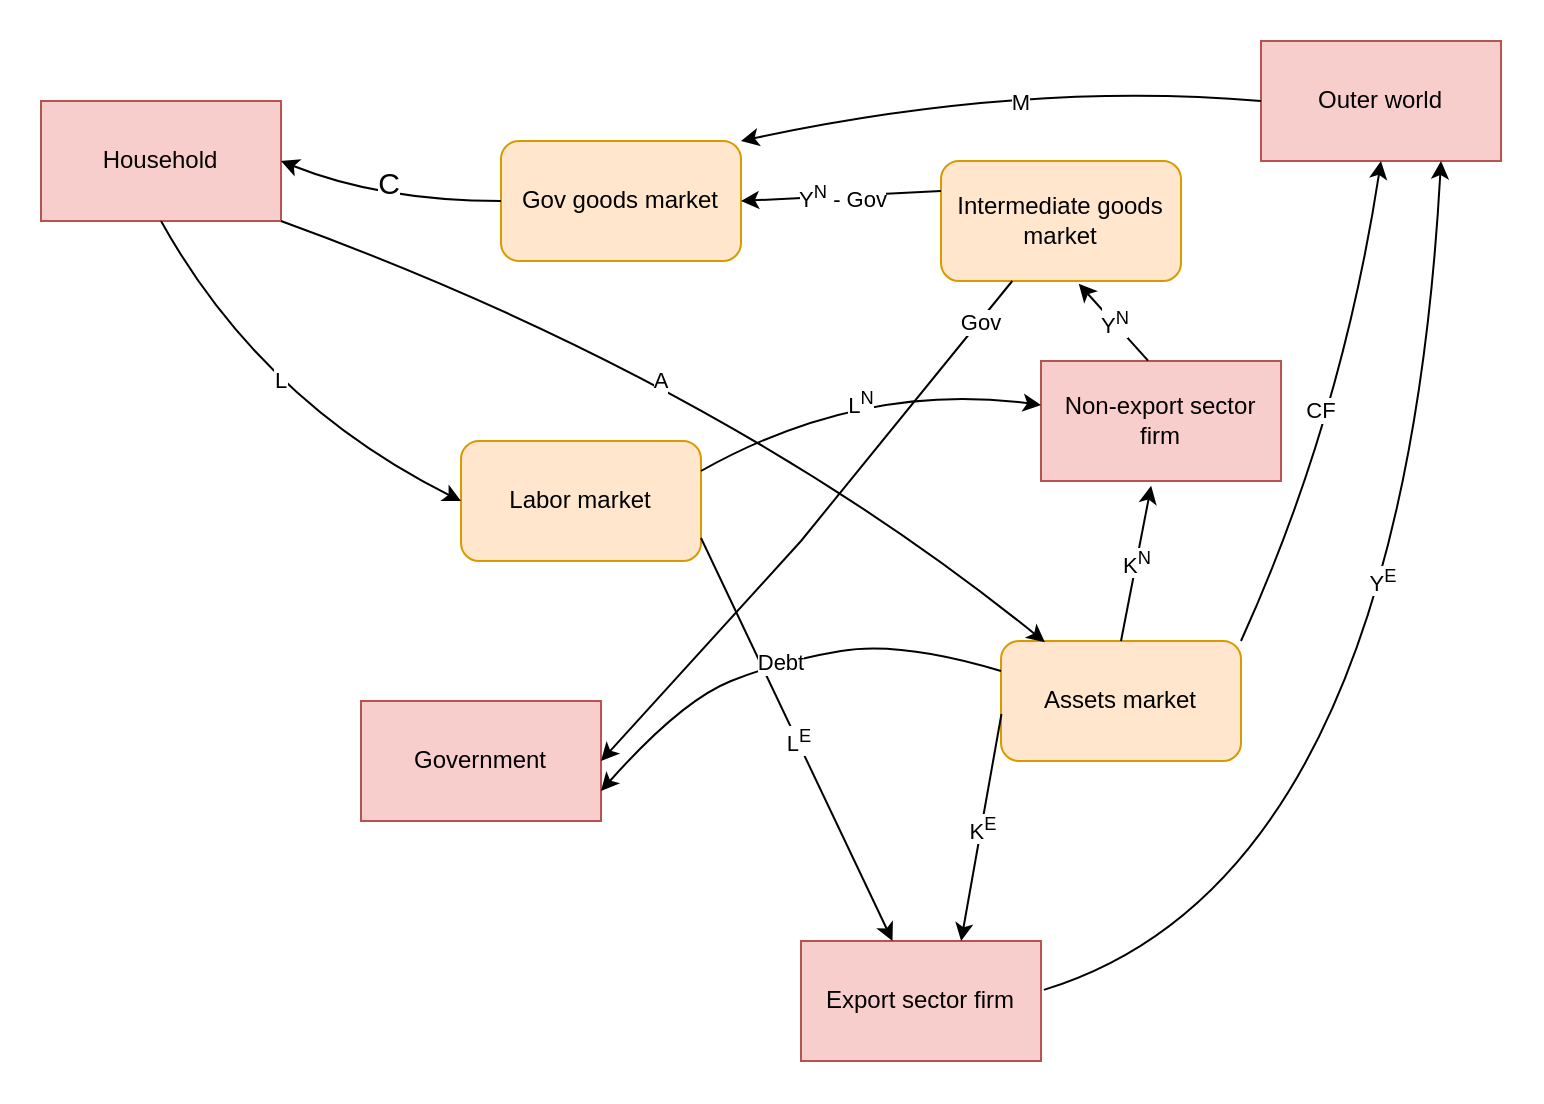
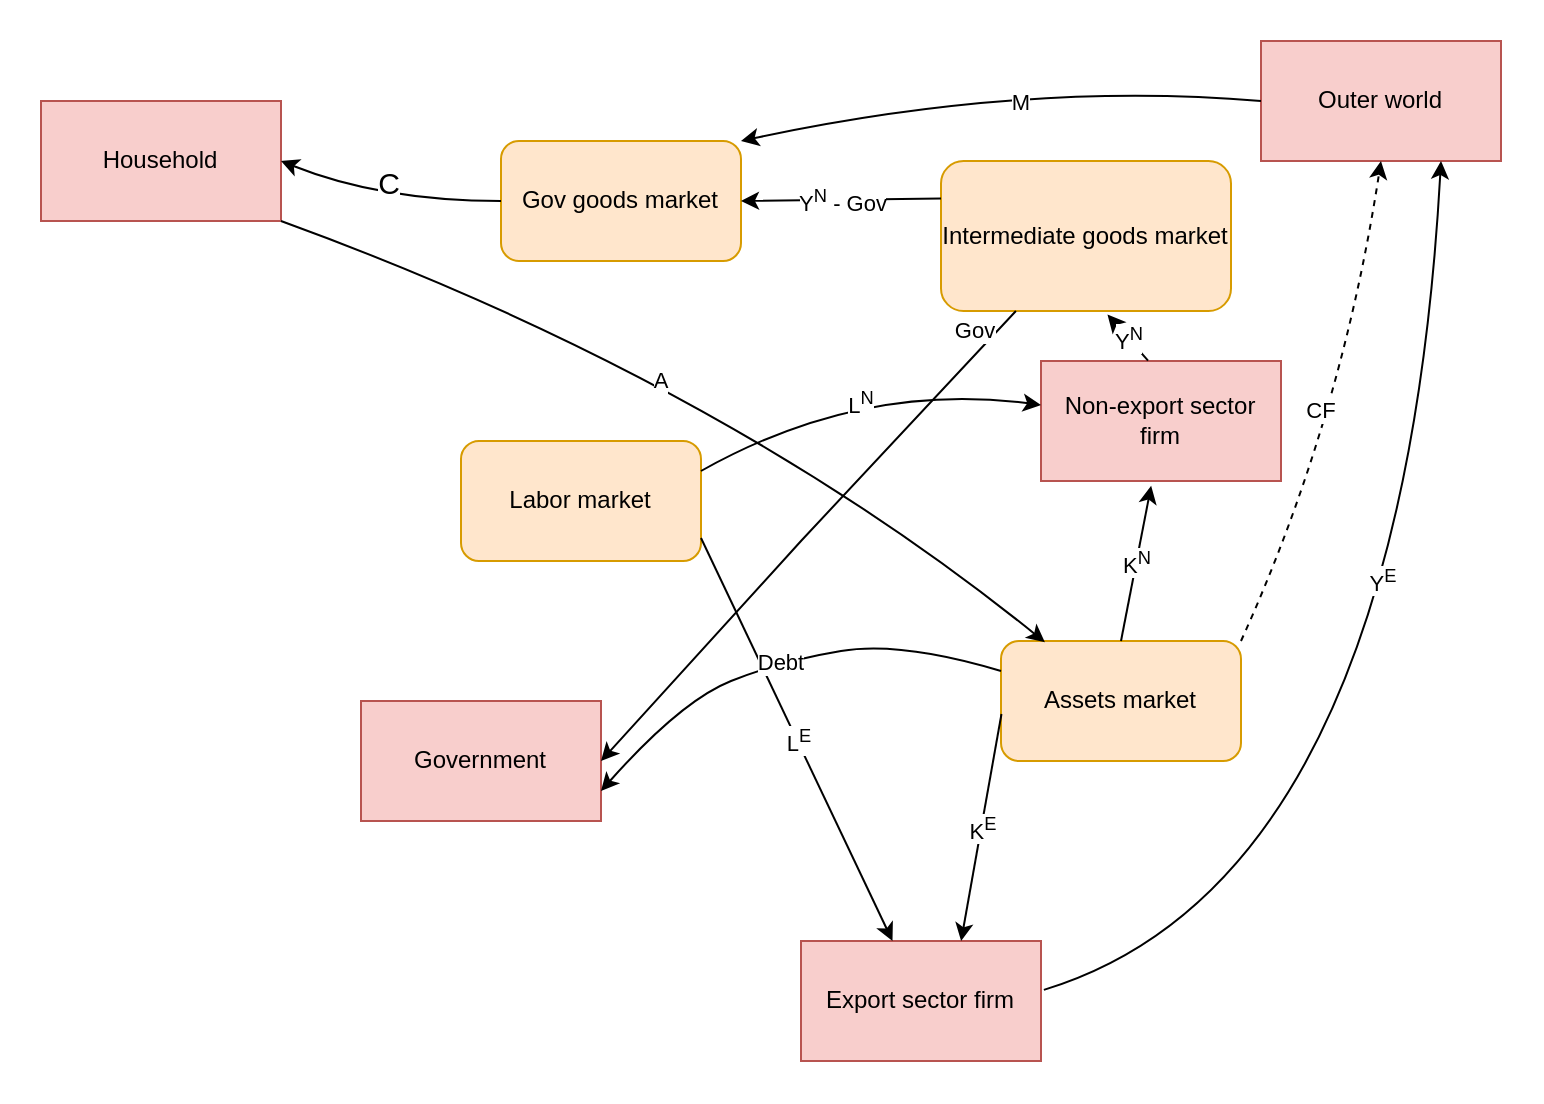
  <mxCell id="0" />
  <mxCell id="1" parent="0" />
  <mxCell id="2" value="Household" style="rounded=0;whiteSpace=wrap;html=1;fillColor=#f8cecc;strokeColor=#b85450;" vertex="1" parent="1"><mxGeometry x="20" y="50" width="120" height="60" as="geometry" /></mxCell>
  <mxCell id="3" value="&lt;div&gt;Government&lt;/div&gt;" style="whiteSpace=wrap;html=1;fillColor=#f8cecc;strokeColor=#b85450;" vertex="1" parent="1"><mxGeometry x="180" y="350" width="120" height="60" as="geometry" /></mxCell>
  <mxCell id="4" value="&lt;div&gt;Non-export sector firm&lt;br&gt;&lt;/div&gt;" style="whiteSpace=wrap;html=1;fillColor=#f8cecc;strokeColor=#b85450;" vertex="1" parent="1"><mxGeometry x="520" y="180" width="120" height="60" as="geometry" /></mxCell>
  <mxCell id="5" value="&lt;div&gt;Export sector firm&lt;/div&gt;" style="whiteSpace=wrap;html=1;fillColor=#f8cecc;strokeColor=#b85450;" vertex="1" parent="1"><mxGeometry x="400" y="470" width="120" height="60" as="geometry" /></mxCell>
  <mxCell id="6" value="&lt;div&gt;Outer world&lt;/div&gt;" style="whiteSpace=wrap;html=1;fillColor=#f8cecc;strokeColor=#b85450;" vertex="1" parent="1"><mxGeometry x="630" y="20" width="120" height="60" as="geometry" /></mxCell>
  <mxCell id="7" value="Labor market" style="rounded=1;whiteSpace=wrap;html=1;fillColor=#ffe6cc;strokeColor=#d79b00;" vertex="1" parent="1"><mxGeometry x="230" y="220" width="120" height="60" as="geometry" /></mxCell>
  <mxCell id="8" value="&lt;div&gt;Gov goods market&lt;/div&gt;" style="rounded=1;whiteSpace=wrap;html=1;fillColor=#ffe6cc;strokeColor=#d79b00;" vertex="1" parent="1"><mxGeometry x="250" y="70" width="120" height="60" as="geometry" /></mxCell>
- <mxCell id="9" value="Intermediate goods market" style="rounded=1;whiteSpace=wrap;html=1;fillColor=#ffe6cc;strokeColor=#d79b00;" vertex="1" parent="1"><mxGeometry x="470" y="80" width="120" height="60" as="geometry" /></mxCell>
+ <mxCell id="9" value="Intermediate goods market" style="rounded=1;whiteSpace=wrap;html=1;fillColor=#ffe6cc;strokeColor=#d79b00;" vertex="1" parent="1"><mxGeometry x="470" y="80" width="145" height="75" as="geometry" /></mxCell>
  <mxCell id="10" value="Assets market" style="rounded=1;whiteSpace=wrap;html=1;labelBackgroundColor=none;fillColor=#ffe6cc;strokeColor=#d79b00;" vertex="1" parent="1"><mxGeometry x="500" y="320" width="120" height="60" as="geometry" /></mxCell>
  <mxCell id="11" value="" style="endArrow=classic;html=1;exitX=0;exitY=0.5;exitDx=0;exitDy=0;entryX=1;entryY=0.5;entryDx=0;entryDy=0;curved=1;" edge="1" parent="1" source="8" target="2"><mxGeometry relative="1" as="geometry"><mxPoint x="140" y="130" as="sourcePoint" /><mxPoint x="240" y="130" as="targetPoint" /><Array as="points"><mxPoint x="190" y="100" /></Array></mxGeometry></mxCell>
  <mxCell id="12" value="C" style="edgeLabel;resizable=0;html=1;align=center;verticalAlign=middle;fontSize=15;" connectable="0" vertex="1" parent="11"><mxGeometry relative="1" as="geometry"><mxPoint y="-10" as="offset" /></mxGeometry></mxCell>
  <mxCell id="13" value="" style="endArrow=classic;html=1;rounded=0;entryX=0.574;entryY=1.023;entryDx=0;entryDy=0;exitX=0.446;exitY=-0.003;exitDx=0;exitDy=0;entryPerimeter=0;exitPerimeter=0;" edge="1" parent="1" source="4" target="9"><mxGeometry relative="1" as="geometry"><mxPoint x="364" y="39.5" as="sourcePoint" /><mxPoint x="464" y="39.5" as="targetPoint" /><Array as="points" /></mxGeometry></mxCell>
  <mxCell id="14" value="Y&lt;sup&gt;N&lt;/sup&gt;" style="edgeLabel;resizable=0;html=1;align=center;verticalAlign=middle;" connectable="0" vertex="1" parent="13"><mxGeometry relative="1" as="geometry" /></mxCell>
  <mxCell id="15" value="" style="endArrow=classic;html=1;rounded=0;exitX=0;exitY=0.25;exitDx=0;exitDy=0;entryX=1;entryY=0.5;entryDx=0;entryDy=0;" edge="1" parent="1" source="9" target="8"><mxGeometry relative="1" as="geometry"><mxPoint x="320" y="150" as="sourcePoint" /><mxPoint x="420" y="150" as="targetPoint" /></mxGeometry></mxCell>
  <mxCell id="16" value="&lt;div&gt;Y&lt;sup&gt;N&lt;/sup&gt; - Gov&lt;/div&gt;" style="edgeLabel;resizable=0;html=1;align=center;verticalAlign=middle;" connectable="0" vertex="1" parent="15"><mxGeometry relative="1" as="geometry" /></mxCell>
- <mxCell id="17" value="" style="endArrow=classic;html=1;exitX=0.5;exitY=1;exitDx=0;exitDy=0;entryX=0;entryY=0.5;entryDx=0;entryDy=0;curved=1;" edge="1" parent="1" source="2" target="7"><mxGeometry relative="1" as="geometry"><mxPoint x="120" y="190" as="sourcePoint" /><mxPoint x="220" y="190" as="targetPoint" /><Array as="points"><mxPoint x="130" y="200" /></Array></mxGeometry></mxCell>
- <mxCell id="18" value="L" style="edgeLabel;resizable=0;html=1;align=center;verticalAlign=middle;" connectable="0" vertex="1" parent="17"><mxGeometry relative="1" as="geometry"><mxPoint x="6" y="-12" as="offset" /></mxGeometry></mxCell>
  <mxCell id="19" value="" style="endArrow=classic;html=1;exitX=1;exitY=0.25;exitDx=0;exitDy=0;curved=1;" edge="1" parent="1" source="7" target="4"><mxGeometry relative="1" as="geometry"><mxPoint x="380" y="220" as="sourcePoint" /><mxPoint x="480" y="220" as="targetPoint" /><Array as="points"><mxPoint x="430" y="190" /></Array></mxGeometry></mxCell>
  <mxCell id="20" value="&lt;div&gt;L&lt;sup&gt;N&lt;/sup&gt;&lt;/div&gt;" style="edgeLabel;resizable=0;html=1;align=center;verticalAlign=middle;" connectable="0" vertex="1" parent="19"><mxGeometry relative="1" as="geometry"><mxPoint y="10" as="offset" /></mxGeometry></mxCell>
  <mxCell id="21" value="" style="endArrow=classic;html=1;rounded=0;exitX=1;exitY=0.25;exitDx=0;exitDy=0;" edge="1" parent="1" target="5"><mxGeometry relative="1" as="geometry"><mxPoint x="350" y="268.48" as="sourcePoint" /><mxPoint x="520" y="250.002" as="targetPoint" /></mxGeometry></mxCell>
  <mxCell id="22" value="&lt;div&gt;L&lt;sup&gt;E&lt;/sup&gt;&lt;/div&gt;" style="edgeLabel;resizable=0;html=1;align=center;verticalAlign=middle;" connectable="0" vertex="1" parent="21"><mxGeometry relative="1" as="geometry" /></mxCell>
  <mxCell id="23" value="" style="endArrow=classic;html=1;rounded=0;entryX=0.459;entryY=1.04;entryDx=0;entryDy=0;entryPerimeter=0;exitX=0.5;exitY=0;exitDx=0;exitDy=0;" edge="1" parent="1" source="10" target="4"><mxGeometry relative="1" as="geometry"><mxPoint x="520" y="280" as="sourcePoint" /><mxPoint x="620" y="280" as="targetPoint" /></mxGeometry></mxCell>
  <mxCell id="24" value="K&lt;sup&gt;N&lt;/sup&gt;" style="edgeLabel;resizable=0;html=1;align=center;verticalAlign=middle;" connectable="0" vertex="1" parent="23"><mxGeometry relative="1" as="geometry" /></mxCell>
  <mxCell id="25" value="" style="endArrow=classic;html=1;rounded=0;entryX=0.667;entryY=0;entryDx=0;entryDy=0;entryPerimeter=0;exitX=0.002;exitY=0.608;exitDx=0;exitDy=0;exitPerimeter=0;" edge="1" parent="1" source="10" target="5"><mxGeometry relative="1" as="geometry"><mxPoint x="447.46" y="380" as="sourcePoint" /><mxPoint x="452.54" y="302.4" as="targetPoint" /></mxGeometry></mxCell>
  <mxCell id="26" value="K&lt;sup&gt;E&lt;/sup&gt;" style="edgeLabel;resizable=0;html=1;align=center;verticalAlign=middle;" connectable="0" vertex="1" parent="25"><mxGeometry relative="1" as="geometry" /></mxCell>
- <mxCell id="27" value="" style="endArrow=classic;html=1;entryX=0.5;entryY=1;entryDx=0;entryDy=0;exitX=1;exitY=0;exitDx=0;exitDy=0;curved=1;" edge="1" parent="1" source="10" target="6"><mxGeometry relative="1" as="geometry"><mxPoint x="630" y="350" as="sourcePoint" /><mxPoint x="730" y="390" as="targetPoint" /><Array as="points"><mxPoint x="670" y="210" /></Array></mxGeometry></mxCell>
+ <mxCell id="27" value="" style="endArrow=classic;html=1;entryX=0.5;entryY=1;entryDx=0;entryDy=0;exitX=1;exitY=0;exitDx=0;exitDy=0;curved=1;dashed=1;" edge="1" parent="1" source="10" target="6"><mxGeometry relative="1" as="geometry"><mxPoint x="630" y="350" as="sourcePoint" /><mxPoint x="730" y="390" as="targetPoint" /><Array as="points"><mxPoint x="670" y="210" /></Array></mxGeometry></mxCell>
  <mxCell id="28" value="CF" style="edgeLabel;resizable=0;html=1;align=center;verticalAlign=middle;" connectable="0" vertex="1" parent="27"><mxGeometry relative="1" as="geometry"><mxPoint x="-11" as="offset" /></mxGeometry></mxCell>
  <mxCell id="29" value="" style="endArrow=classic;html=1;rounded=0;entryX=1;entryY=0.5;entryDx=0;entryDy=0;" edge="1" parent="1" source="9" target="3"><mxGeometry relative="1" as="geometry"><mxPoint x="350" y="170" as="sourcePoint" /><mxPoint x="450" y="170" as="targetPoint" /><Array as="points"><mxPoint x="400" y="270" /></Array></mxGeometry></mxCell>
  <mxCell id="30" value="Gov" style="edgeLabel;resizable=0;html=1;align=center;verticalAlign=middle;" connectable="0" vertex="1" parent="29"><mxGeometry relative="1" as="geometry"><mxPoint x="84" y="-102" as="offset" /></mxGeometry></mxCell>
  <mxCell id="31" value="" style="endArrow=classic;html=1;exitX=0;exitY=0.25;exitDx=0;exitDy=0;entryX=1;entryY=0.75;entryDx=0;entryDy=0;curved=1;" edge="1" parent="1" source="10" target="3"><mxGeometry relative="1" as="geometry"><mxPoint x="430" y="370" as="sourcePoint" /><mxPoint x="530" y="370" as="targetPoint" /><Array as="points"><mxPoint x="450" y="320" /><mxPoint x="390" y="330" /><mxPoint x="340" y="350" /></Array></mxGeometry></mxCell>
  <mxCell id="32" value="Debt" style="edgeLabel;resizable=0;html=1;align=center;verticalAlign=middle;" connectable="0" vertex="1" parent="31"><mxGeometry relative="1" as="geometry" /></mxCell>
  <mxCell id="33" value="" style="endArrow=classic;html=1;entryX=0.183;entryY=0.01;entryDx=0;entryDy=0;entryPerimeter=0;exitX=1;exitY=1;exitDx=0;exitDy=0;curved=1;" edge="1" parent="1" source="2" target="10"><mxGeometry relative="1" as="geometry"><mxPoint x="60" y="200" as="sourcePoint" /><mxPoint x="160" y="200" as="targetPoint" /><Array as="points"><mxPoint x="360" y="190" /></Array></mxGeometry></mxCell>
  <mxCell id="34" value="A" style="edgeLabel;resizable=0;html=1;align=center;verticalAlign=middle;" connectable="0" vertex="1" parent="33"><mxGeometry relative="1" as="geometry"><mxPoint x="-18" y="4" as="offset" /></mxGeometry></mxCell>
  <mxCell id="35" value="" style="endArrow=classic;html=1;exitX=1.012;exitY=0.407;exitDx=0;exitDy=0;exitPerimeter=0;entryX=0.75;entryY=1;entryDx=0;entryDy=0;curved=1;" edge="1" parent="1" source="5" target="6"><mxGeometry relative="1" as="geometry"><mxPoint x="580" y="429.52" as="sourcePoint" /><mxPoint x="680" y="429.52" as="targetPoint" /><Array as="points"><mxPoint x="700" y="440" /></Array></mxGeometry></mxCell>
  <mxCell id="36" value="Y&lt;sup&gt;E&lt;/sup&gt;" style="edgeLabel;resizable=0;html=1;align=center;verticalAlign=middle;" connectable="0" vertex="1" parent="35"><mxGeometry relative="1" as="geometry"><mxPoint x="-14" y="-63" as="offset" /></mxGeometry></mxCell>
  <mxCell id="37" value="" style="endArrow=classic;html=1;entryX=1;entryY=0;entryDx=0;entryDy=0;exitX=0;exitY=0.5;exitDx=0;exitDy=0;curved=1;" edge="1" parent="1" source="6" target="8"><mxGeometry relative="1" as="geometry"><mxPoint x="640" y="270" as="sourcePoint" /><mxPoint x="740" y="270" as="targetPoint" /><Array as="points"><mxPoint x="510" y="40" /></Array></mxGeometry></mxCell>
  <mxCell id="38" value="M" style="edgeLabel;resizable=0;html=1;align=center;verticalAlign=middle;" connectable="0" vertex="1" parent="37"><mxGeometry relative="1" as="geometry"><mxPoint x="11" y="8" as="offset" /></mxGeometry></mxCell>
